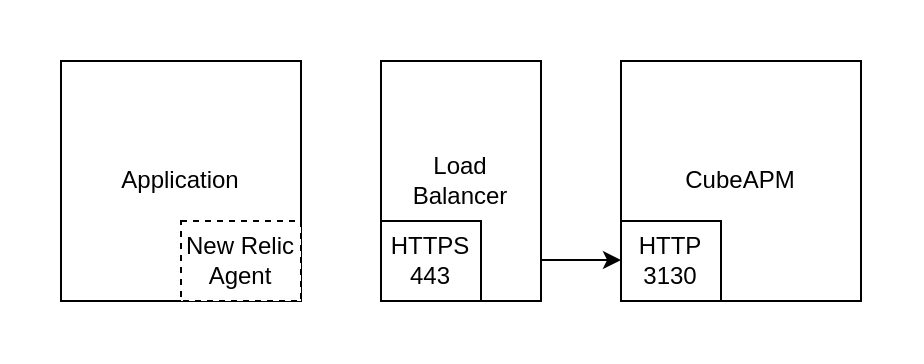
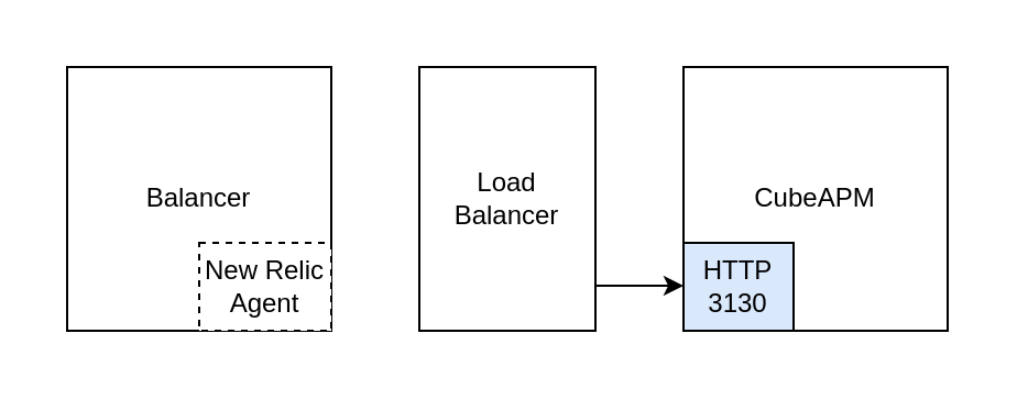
  <mxCell id="0" />
  <mxCell id="1" parent="0" />
  <mxCell id="2" value="" style="rounded=0;whiteSpace=wrap;html=1;strokeColor=#ffffff;" vertex="1" parent="1"><mxGeometry x="20" y="20" width="420" height="140" as="geometry" /></mxCell>
- <mxCell id="3" value="Application" style="whiteSpace=wrap;html=1;aspect=fixed;" vertex="1" parent="1"><mxGeometry x="30" y="30" width="120" height="120" as="geometry" /></mxCell>
+ <mxCell id="3" value="Balancer" style="whiteSpace=wrap;html=1;aspect=fixed;" vertex="1" parent="1"><mxGeometry x="30" y="30" width="120" height="120" as="geometry" /></mxCell>
  <mxCell id="4" value="New Relic&lt;br&gt;Agent" style="rounded=0;whiteSpace=wrap;html=1;dashed=1;" vertex="1" parent="1"><mxGeometry x="90" y="110" width="60" height="40" as="geometry" /></mxCell>
  <mxCell id="5" value="Load&lt;br&gt;Balancer" style="rounded=0;whiteSpace=wrap;html=1;" vertex="1" parent="1"><mxGeometry x="190" y="30" width="80" height="120" as="geometry" /></mxCell>
  <mxCell id="6" value="CubeAPM" style="whiteSpace=wrap;html=1;aspect=fixed;" vertex="1" parent="1"><mxGeometry x="310" y="30" width="120" height="120" as="geometry" /></mxCell>
- <mxCell id="7" value="HTTPS&lt;br&gt;443" style="rounded=0;whiteSpace=wrap;html=1;" vertex="1" parent="1"><mxGeometry x="190" y="110" width="50" height="40" as="geometry" /></mxCell>
- <mxCell id="8" value="HTTP&lt;br&gt;3130" style="rounded=0;whiteSpace=wrap;html=1;" vertex="1" parent="1"><mxGeometry x="310" y="110" width="50" height="40" as="geometry" /></mxCell>
+ <mxCell id="8" value="HTTP&lt;br&gt;3130" style="rounded=0;whiteSpace=wrap;html=1;fillColor=#dae8fc;" vertex="1" parent="1"><mxGeometry x="310" y="110" width="50" height="40" as="geometry" /></mxCell>
  <mxCell id="9" value="" style="endArrow=classic;html=1;rounded=0;exitX=1;exitY=0.5;exitDx=0;exitDy=0;entryX=0;entryY=0.5;entryDx=0;entryDy=0;" edge="1" parent="1"><mxGeometry width="50" height="50" relative="1" as="geometry"><mxPoint x="270" y="129.5" as="sourcePoint" /><mxPoint x="310" y="129.5" as="targetPoint" /></mxGeometry></mxCell>
